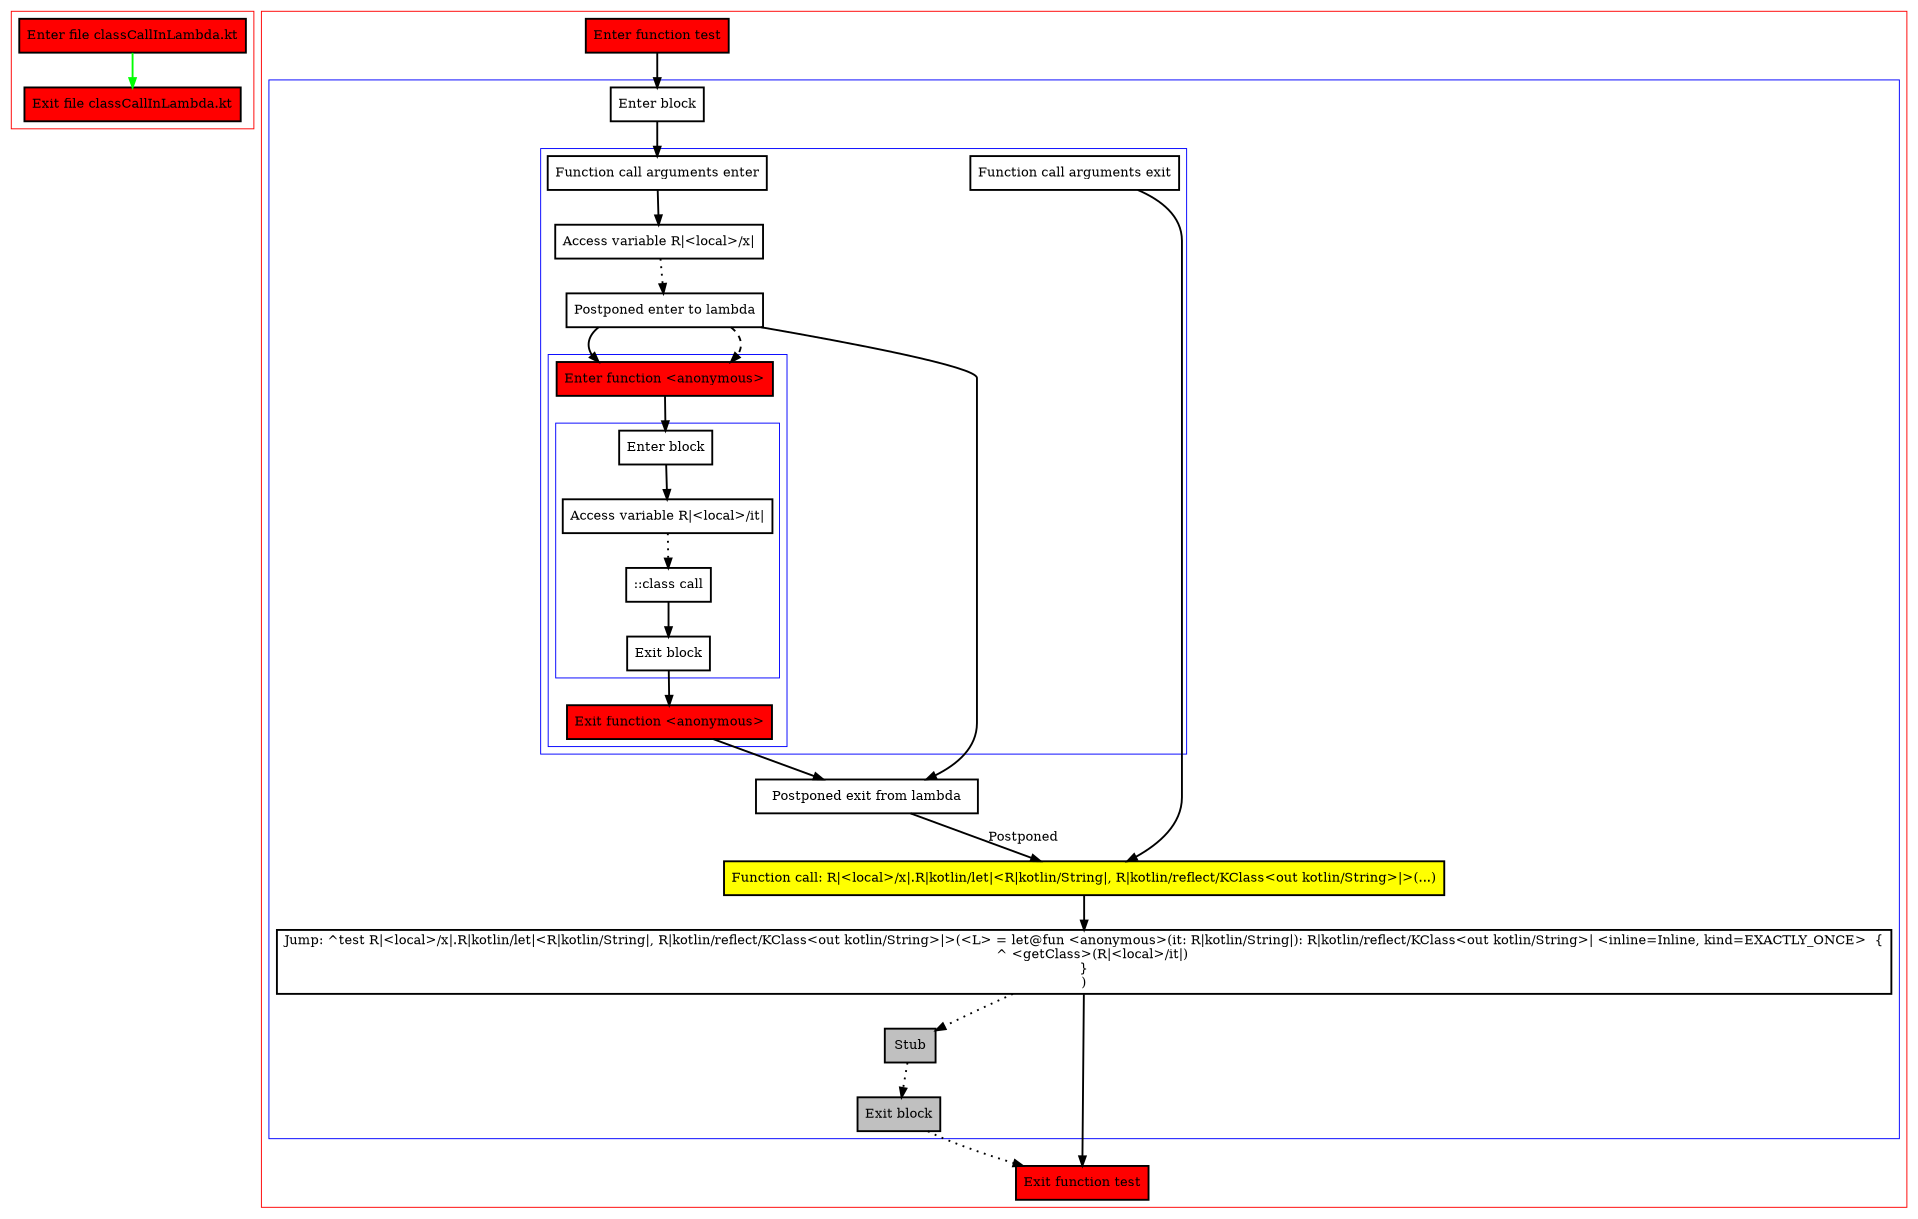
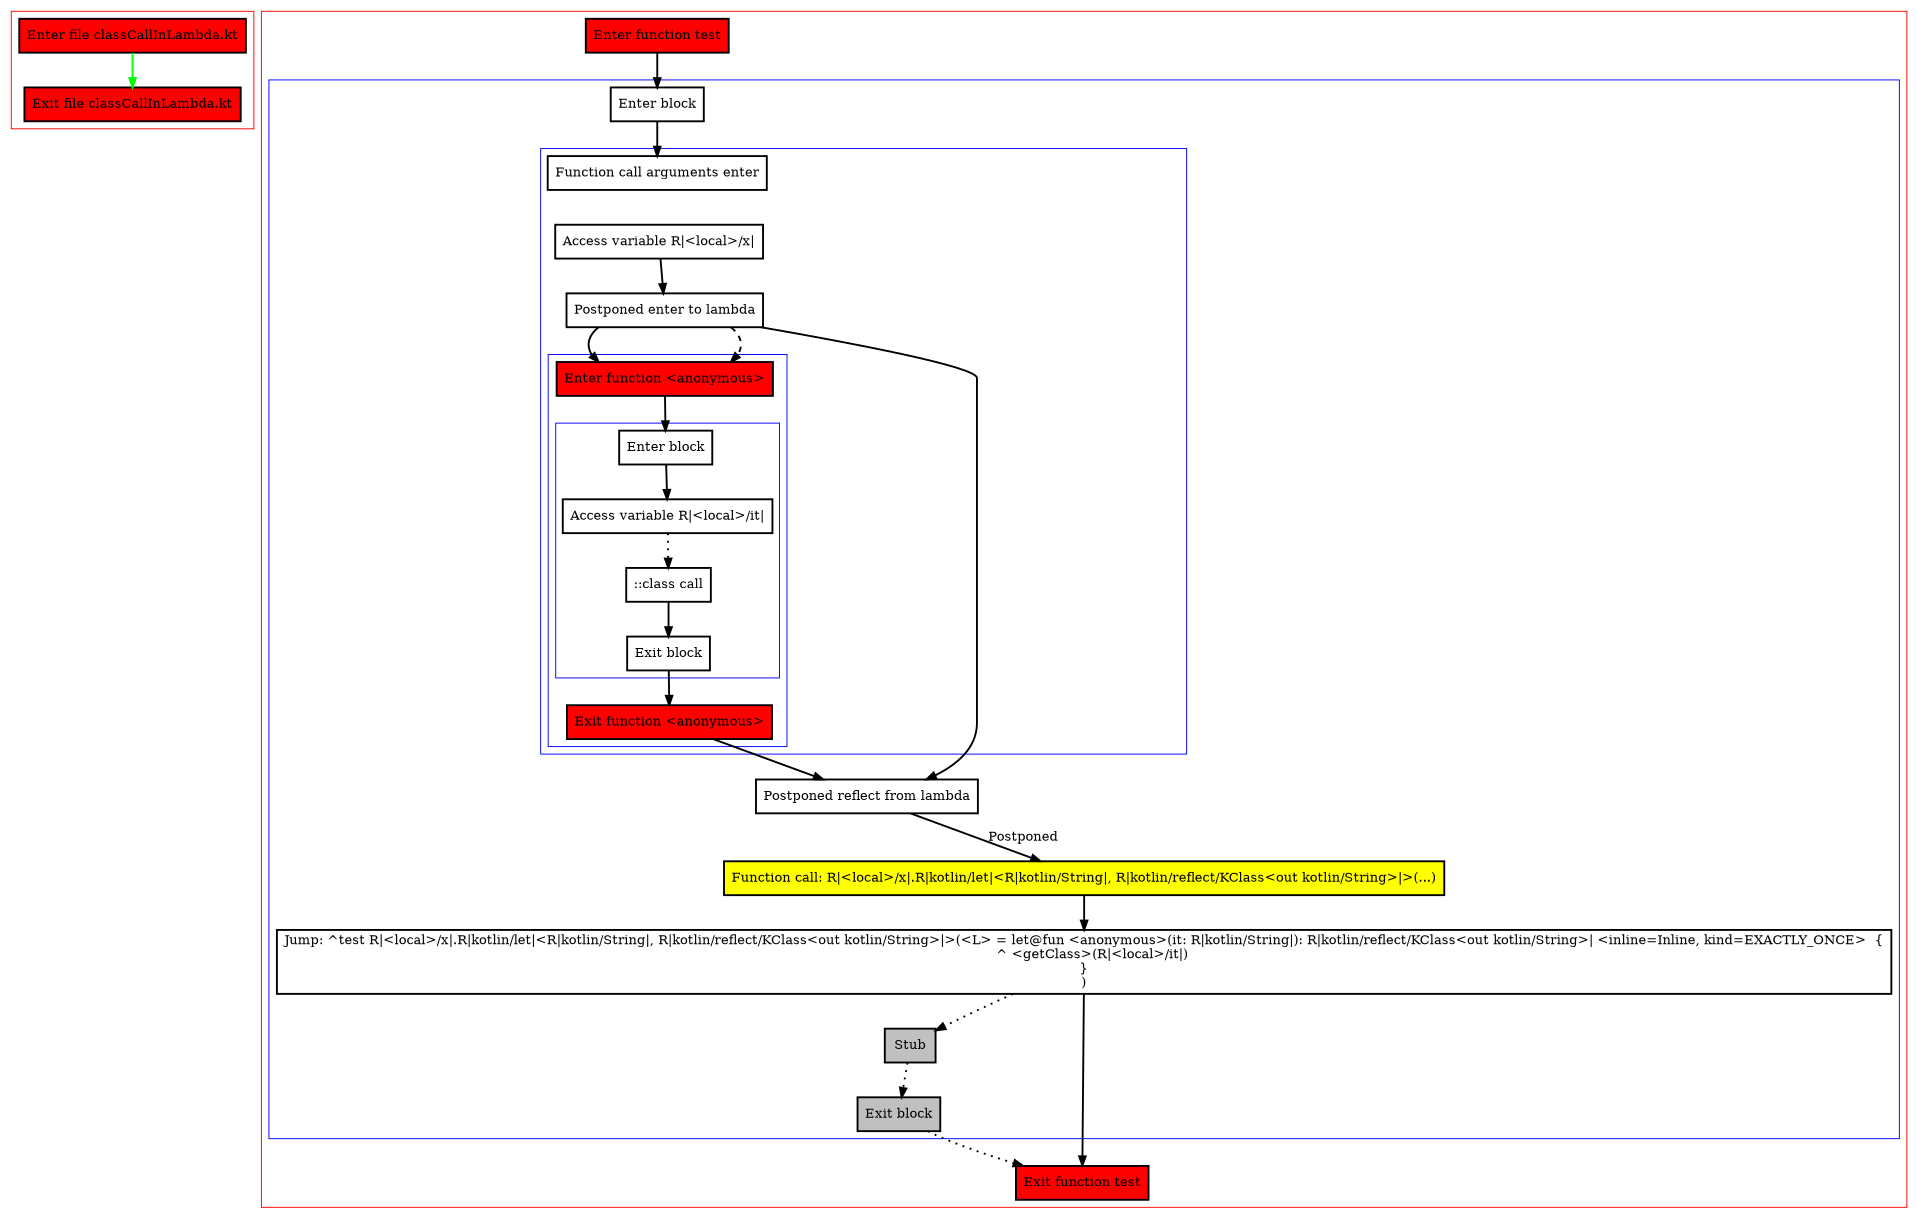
  digraph {
    nodesep=3
    node [penwidth=2 shape=box]
    edge [penwidth=2]
    n1 [fillcolor=red label="Enter file classCallInLambda.kt" style=filled]
    n2 [fillcolor=red label="Exit file classCallInLambda.kt" style=filled]
    n3 [label="Enter block"]
    n4 [label="Access variable R|<local>/it|"]
    n5 [label="::class call"]
    n6 [label="Exit block"]
    n7 [fillcolor=red label="Enter function <anonymous>" style=filled]
    n8 [fillcolor=red label="Exit function <anonymous>" style=filled]
    n9 [label="Function call arguments enter"]
    n10 [label="Access variable R|<local>/x|"]
    n11 [label="Postponed enter to lambda"]
-   n12 [label="Function call arguments exit"]
    n13 [label="Enter block"]
-   n14 [label="Postponed exit from lambda"]
+   n14 [label="Postponed reflect from lambda"]
    n15 [fillcolor=yellow label="Function call: R|<local>/x|.R|kotlin/let|<R|kotlin/String|, R|kotlin/reflect/KClass<out kotlin/String>|>(...)" style=filled]
    n16 [label="Jump: ^test R|<local>/x|.R|kotlin/let|<R|kotlin/String|, R|kotlin/reflect/KClass<out kotlin/String>|>(<L> = let@fun <anonymous>(it: R|kotlin/String|): R|kotlin/reflect/KClass<out kotlin/String>| <inline=Inline, kind=EXACTLY_ONCE>  {\n    ^ <getClass>(R|<local>/it|)\n}\n)"]
    n17 [fillcolor=gray label=Stub style=filled]
    n18 [fillcolor=gray label="Exit block" style=filled]
    n19 [fillcolor=red label="Enter function test" style=filled]
    n20 [fillcolor=red label="Exit function test" style=filled]
    subgraph cluster_1 {
      color=red
      n1
      n2
    }
    subgraph cluster_2 {
      color=red
      n19
      n20
      subgraph cluster_3 {
        color=blue
        n13
        n14
        n15
        n16
        n17
        n18
        subgraph cluster_4 {
          color=blue
          n9
          n10
          n11
-         n12
          subgraph cluster_5 {
            color=blue
            n7
            n8
            subgraph cluster_6 {
              color=blue
              n3
              n4
              n5
              n6
            }
          }
        }
      }
    }
    n1 -> n2 [color=green]
    n3 -> n4
    n4 -> n5 [style=dotted]
    n5 -> n6
    n6 -> n8
    n7 -> n3
    n8 -> n14
-   n9 -> n10
-   n10 -> n11 [style=dotted]
+   n10 -> n11
    n11 -> n7
    n11 -> n7 [style=dashed]
    n11 -> n14 [style=solid]
-   n12 -> n15
    n13 -> n9
    n14 -> n15 [label=Postponed]
    n15 -> n16
    n16 -> n17 [style=dotted]
    n16 -> n20
    n17 -> n18 [style=dotted]
    n18 -> n20 [style=dotted]
    n19 -> n13
  }
